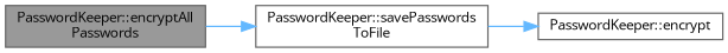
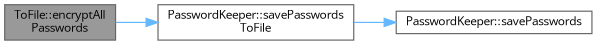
  digraph {
    fontname="Open Sans"
    rankdir=LR
    node [color=grey40 fillcolor=white fontname="Open Sans" fontsize=10 shape=box style=filled]
    edge [color=steelblue1 fontname="Open Sans" fontsize=10 labelfontname=Helvetica labelfontsize=10 style=solid]
-   n1 [color=gray40 fillcolor=grey60 fontcolor=black height=0.2 label="PasswordKeeper::encryptAll\lPasswords" width=0.4]
+   n1 [color=gray40 fillcolor=grey60 fontcolor=black height=0.2 label="ToFile::encryptAll\lPasswords" width=0.4]
    n2 [height=0.2 label="PasswordKeeper::savePasswords\lToFile" width=0.4]
-   n3 [height=0.2 label="PasswordKeeper::encrypt" width=0.4]
+   n3 [height=0.2 label="PasswordKeeper::savePasswords" width=0.4]
    n1 -> n2
    n2 -> n3
  }
